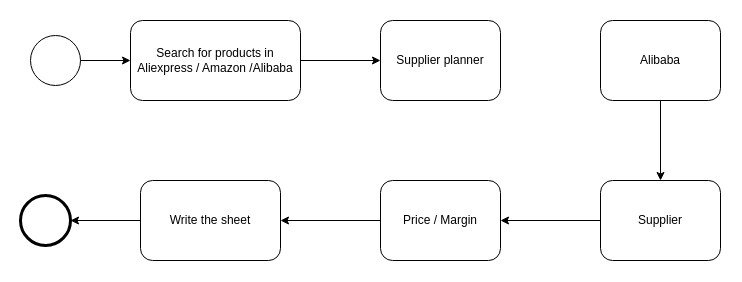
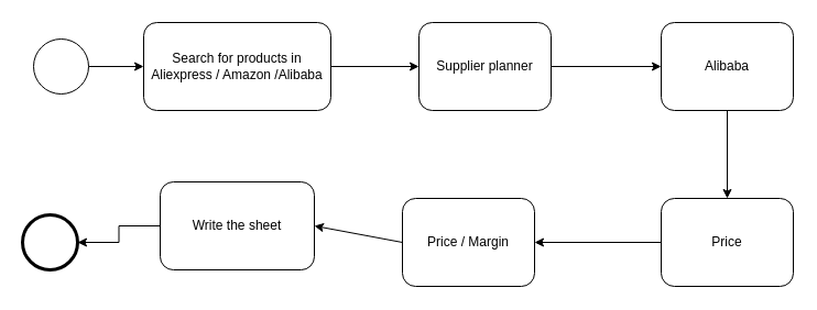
  <mxCell id="0" />
  <mxCell id="1" parent="0" />
  <mxCell id="2" value="" style="shape=mxgraph.bpmn.shape;html=1;verticalLabelPosition=bottom;labelBackgroundColor=#ffffff;verticalAlign=top;perimeter=ellipsePerimeter;outline=standard;symbol=general;" parent="1" vertex="1"><mxGeometry x="30" y="35" width="50" height="50" as="geometry" /></mxCell>
  <mxCell id="3" value="Search for products in Aliexpress / Amazon /Alibaba" style="shape=ext;rounded=1;html=1;whiteSpace=wrap;" parent="1" vertex="1"><mxGeometry x="130" y="20" width="170" height="80" as="geometry" /></mxCell>
  <mxCell id="4" value="Supplier planner" style="shape=ext;rounded=1;html=1;whiteSpace=wrap;" parent="1" vertex="1"><mxGeometry x="380" y="20" width="120" height="80" as="geometry" /></mxCell>
  <mxCell id="5" value="Alibaba" style="shape=ext;rounded=1;html=1;whiteSpace=wrap;" parent="1" vertex="1"><mxGeometry x="600" y="20" width="120" height="80" as="geometry" /></mxCell>
  <mxCell id="6" value="" style="shape=mxgraph.bpmn.shape;html=1;verticalLabelPosition=bottom;labelBackgroundColor=#ffffff;verticalAlign=top;perimeter=ellipsePerimeter;outline=end;symbol=general;" parent="1" vertex="1"><mxGeometry x="20" y="195" width="50" height="50" as="geometry" /></mxCell>
  <mxCell id="7" style="edgeStyle=orthogonalEdgeStyle;rounded=0;html=1;jettySize=auto;orthogonalLoop=1;" parent="1" source="2" target="3" edge="1"><mxGeometry relative="1" as="geometry" /></mxCell>
  <mxCell id="8" style="edgeStyle=orthogonalEdgeStyle;rounded=0;html=1;jettySize=auto;orthogonalLoop=1;" parent="1" source="3" target="4" edge="1"><mxGeometry relative="1" as="geometry" /></mxCell>
- <mxCell id="10" value="Supplier" style="shape=ext;rounded=1;html=1;whiteSpace=wrap;" vertex="1" parent="1"><mxGeometry x="600" y="180" width="120" height="80" as="geometry" /></mxCell>
- <mxCell id="11" value="Price / Margin" style="shape=ext;rounded=1;html=1;whiteSpace=wrap;" vertex="1" parent="1"><mxGeometry x="380" y="180" width="120" height="80" as="geometry" /></mxCell>
+ <mxCell id="9" style="edgeStyle=orthogonalEdgeStyle;rounded=0;html=1;jettySize=auto;orthogonalLoop=1;" parent="1" source="4" target="5" edge="1"><mxGeometry relative="1" as="geometry"><mxPoint x="360" y="145" as="targetPoint" /></mxGeometry></mxCell>
+ <mxCell id="10" value="Price" style="shape=ext;rounded=1;html=1;whiteSpace=wrap;" vertex="1" parent="1"><mxGeometry x="600" y="180" width="120" height="80" as="geometry" /></mxCell>
+ <mxCell id="11" value="Price / Margin" style="shape=ext;rounded=1;html=1;whiteSpace=wrap;" vertex="1" parent="1"><mxGeometry x="365" y="180" width="120" height="80" as="geometry" /></mxCell>
  <mxCell id="12" value="" style="endArrow=classic;html=1;exitX=0.5;exitY=1;exitDx=0;exitDy=0;" edge="1" parent="1" source="5"><mxGeometry width="50" height="50" relative="1" as="geometry"><mxPoint x="470" y="220" as="sourcePoint" /><mxPoint x="660" y="180" as="targetPoint" /></mxGeometry></mxCell>
  <mxCell id="13" style="edgeStyle=orthogonalEdgeStyle;rounded=0;orthogonalLoop=1;jettySize=auto;html=1;" edge="1" parent="1" source="14" target="6"><mxGeometry relative="1" as="geometry" /></mxCell>
- <mxCell id="14" value="Write the sheet" style="shape=ext;rounded=1;html=1;whiteSpace=wrap;" vertex="1" parent="1"><mxGeometry x="140" y="180" width="140" height="80" as="geometry" /></mxCell>
+ <mxCell id="14" value="Write the sheet" style="shape=ext;rounded=1;html=1;whiteSpace=wrap;" vertex="1" parent="1"><mxGeometry x="145" y="165" width="140" height="80" as="geometry" /></mxCell>
  <mxCell id="15" value="" style="endArrow=classic;html=1;exitX=0;exitY=0.5;exitDx=0;exitDy=0;entryX=1;entryY=0.5;entryDx=0;entryDy=0;" edge="1" parent="1" source="10" target="11"><mxGeometry width="50" height="50" relative="1" as="geometry"><mxPoint x="470" y="220" as="sourcePoint" /><mxPoint x="520" y="170" as="targetPoint" /></mxGeometry></mxCell>
  <mxCell id="16" value="" style="endArrow=classic;html=1;exitX=0;exitY=0.5;exitDx=0;exitDy=0;exitPerimeter=0;entryX=1;entryY=0.5;entryDx=0;entryDy=0;" edge="1" parent="1" source="11" target="14"><mxGeometry width="50" height="50" relative="1" as="geometry"><mxPoint x="470" y="220" as="sourcePoint" /><mxPoint x="520" y="170" as="targetPoint" /></mxGeometry></mxCell>
